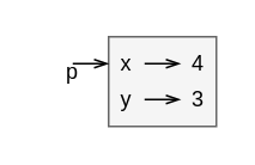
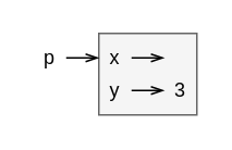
  <mxCell id="0" />
  <mxCell id="1" parent="0" />
  <mxCell id="2" value="" style="group" vertex="1" connectable="0" parent="1"><mxGeometry x="20" y="20" width="100" height="50" as="geometry" /></mxCell>
  <mxCell id="3" value="" style="whiteSpace=wrap;html=1;fillColor=#f5f5f5;strokeColor=#666666;" vertex="1" parent="2"><mxGeometry x="40" width="60" height="50" as="geometry" /></mxCell>
  <mxCell id="4" value="x" style="text;html=1;strokeColor=none;fillColor=none;align=center;verticalAlign=middle;whiteSpace=wrap;" vertex="1" parent="2"><mxGeometry x="40" y="5" width="20" height="20" as="geometry" /></mxCell>
  <mxCell id="5" value="y" style="text;html=1;strokeColor=none;fillColor=none;align=center;verticalAlign=middle;whiteSpace=wrap;" vertex="1" parent="2"><mxGeometry x="40" y="25" width="20" height="20" as="geometry" /></mxCell>
  <mxCell id="6" style="edgeStyle=orthogonalEdgeStyle;rounded=0;html=1;exitX=0.5;exitY=1;endArrow=openThin;endFill=0;jettySize=auto;orthogonalLoop=1;strokeWidth=1;" edge="1" parent="2" source="3" target="3"><mxGeometry relative="1" as="geometry" /></mxCell>
  <mxCell id="7" style="edgeStyle=orthogonalEdgeStyle;rounded=0;html=1;exitX=0.25;exitY=0;entryX=0.25;entryY=0;endArrow=openThin;endFill=0;jettySize=auto;orthogonalLoop=1;strokeWidth=1;" edge="1" parent="2" source="4" target="4"><mxGeometry relative="1" as="geometry" /></mxCell>
- <mxCell id="8" value="4" style="text;html=1;strokeColor=none;fillColor=none;align=center;verticalAlign=middle;whiteSpace=wrap;" vertex="1" parent="2"><mxGeometry x="80" y="5" width="20" height="20" as="geometry" /></mxCell>
  <mxCell id="9" value="3" style="text;html=1;strokeColor=none;fillColor=none;align=center;verticalAlign=middle;whiteSpace=wrap;" vertex="1" parent="2"><mxGeometry x="80" y="25" width="20" height="20" as="geometry" /></mxCell>
  <mxCell id="10" value="" style="endArrow=openThin;html=1;strokeWidth=1;endFill=0;" edge="1" parent="2"><mxGeometry width="50" height="50" relative="1" as="geometry"><mxPoint x="20" y="15" as="sourcePoint" /><mxPoint x="40" y="15" as="targetPoint" /></mxGeometry></mxCell>
  <mxCell id="11" style="edgeStyle=orthogonalEdgeStyle;rounded=0;html=1;exitX=0.75;exitY=0;entryX=0.75;entryY=0;endArrow=openThin;endFill=0;jettySize=auto;orthogonalLoop=1;strokeWidth=1;" edge="1" parent="2" source="9" target="9"><mxGeometry relative="1" as="geometry" /></mxCell>
  <mxCell id="12" value="" style="endArrow=openThin;html=1;strokeWidth=1;endFill=0;" edge="1" parent="2"><mxGeometry width="50" height="50" relative="1" as="geometry"><mxPoint x="60" y="15" as="sourcePoint" /><mxPoint x="80" y="15" as="targetPoint" /></mxGeometry></mxCell>
  <mxCell id="13" value="" style="endArrow=openThin;html=1;strokeWidth=1;endFill=0;" edge="1" parent="2"><mxGeometry width="50" height="50" relative="1" as="geometry"><mxPoint x="60" y="35" as="sourcePoint" /><mxPoint x="80" y="35" as="targetPoint" /></mxGeometry></mxCell>
  <mxCell id="14" style="edgeStyle=orthogonalEdgeStyle;rounded=0;html=1;exitX=0.25;exitY=0;entryX=0.25;entryY=0;endArrow=openThin;endFill=0;jettySize=auto;orthogonalLoop=1;strokeWidth=1;" edge="1" parent="2" source="5" target="5"><mxGeometry relative="1" as="geometry" /></mxCell>
- <mxCell id="15" value="p" style="text;html=1;strokeColor=none;fillColor=none;align=center;verticalAlign=middle;whiteSpace=wrap;" vertex="1" parent="2"><mxGeometry x="10" y="10" width="20" height="20" as="geometry" /></mxCell>
+ <mxCell id="15" value="p" style="text;html=1;strokeColor=none;fillColor=none;align=center;verticalAlign=middle;whiteSpace=wrap;" vertex="1" parent="2"><mxGeometry y="5" width="20" height="20" as="geometry" /></mxCell>
